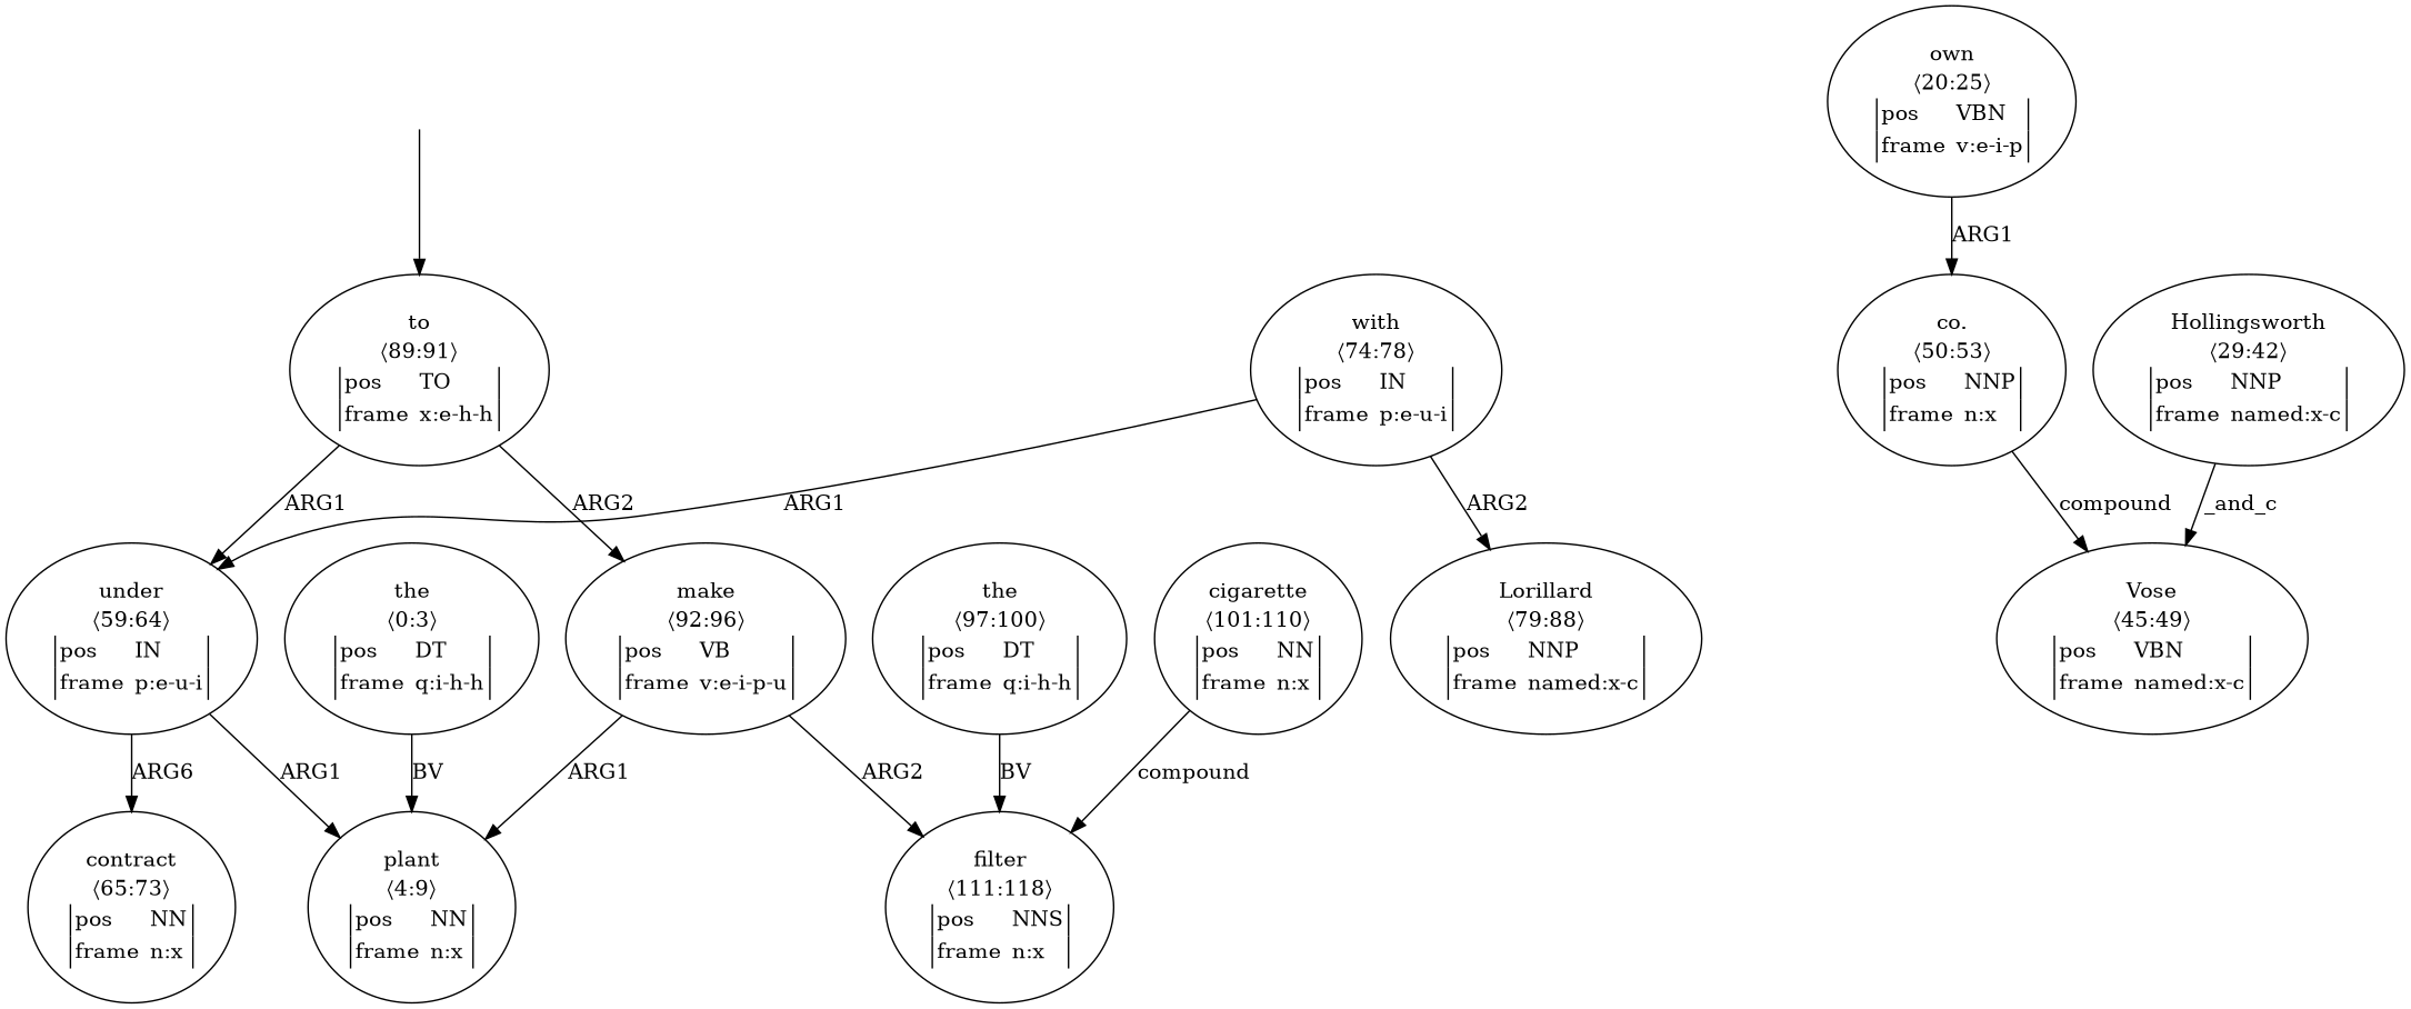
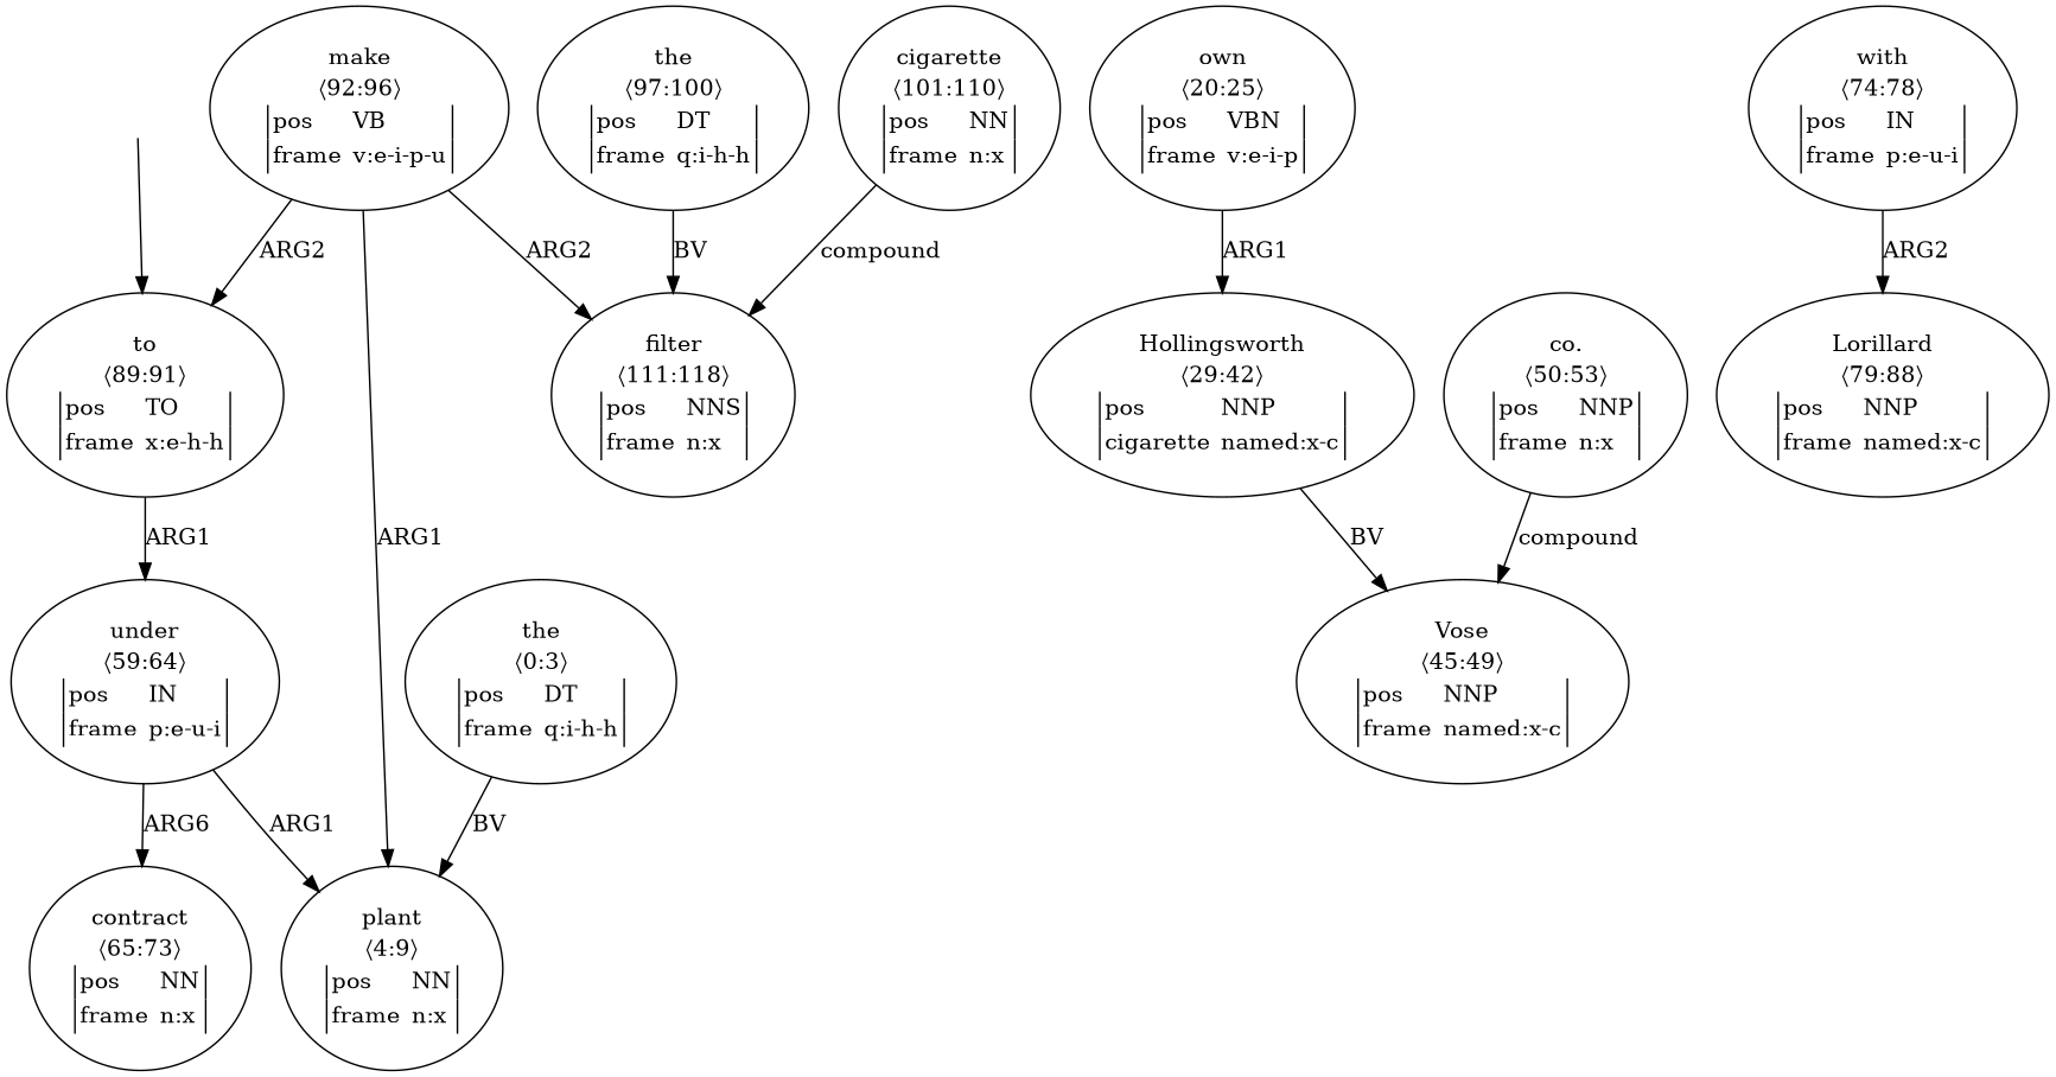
  digraph {
    top [style=invis]
    n2 [label=<<table align="center" border="0" cellspacing="0"><tr><td colspan="2">to</td></tr><tr><td colspan="2">〈89:91〉</td></tr><tr><td sides="l" border="1" align="left">pos</td><td sides="r" border="1" align="left">TO</td></tr><tr><td sides="l" border="1" align="left">frame</td><td sides="r" border="1" align="left">x:e-h-h</td></tr></table>>]
    n3 [label=<<table align="center" border="0" cellspacing="0"><tr><td colspan="2">under</td></tr><tr><td colspan="2">〈59:64〉</td></tr><tr><td sides="l" border="1" align="left">pos</td><td sides="r" border="1" align="left">IN</td></tr><tr><td sides="l" border="1" align="left">frame</td><td sides="r" border="1" align="left">p:e-u-i</td></tr></table>>]
    n4 [label=<<table align="center" border="0" cellspacing="0"><tr><td colspan="2">make</td></tr><tr><td colspan="2">〈92:96〉</td></tr><tr><td sides="l" border="1" align="left">pos</td><td sides="r" border="1" align="left">VB</td></tr><tr><td sides="l" border="1" align="left">frame</td><td sides="r" border="1" align="left">v:e-i-p-u</td></tr></table>>]
    n5 [label=<<table align="center" border="0" cellspacing="0"><tr><td colspan="2">plant</td></tr><tr><td colspan="2">〈4:9〉</td></tr><tr><td sides="l" border="1" align="left">pos</td><td sides="r" border="1" align="left">NN</td></tr><tr><td sides="l" border="1" align="left">frame</td><td sides="r" border="1" align="left">n:x</td></tr></table>>]
    n6 [label=<<table align="center" border="0" cellspacing="0"><tr><td colspan="2">contract</td></tr><tr><td colspan="2">〈65:73〉</td></tr><tr><td sides="l" border="1" align="left">pos</td><td sides="r" border="1" align="left">NN</td></tr><tr><td sides="l" border="1" align="left">frame</td><td sides="r" border="1" align="left">n:x</td></tr></table>>]
    n7 [label=<<table align="center" border="0" cellspacing="0"><tr><td colspan="2">filter</td></tr><tr><td colspan="2">〈111:118〉</td></tr><tr><td sides="l" border="1" align="left">pos</td><td sides="r" border="1" align="left">NNS</td></tr><tr><td sides="l" border="1" align="left">frame</td><td sides="r" border="1" align="left">n:x</td></tr></table>>]
    n8 [label=<<table align="center" border="0" cellspacing="0"><tr><td colspan="2">the</td></tr><tr><td colspan="2">〈0:3〉</td></tr><tr><td sides="l" border="1" align="left">pos</td><td sides="r" border="1" align="left">DT</td></tr><tr><td sides="l" border="1" align="left">frame</td><td sides="r" border="1" align="left">q:i-h-h</td></tr></table>>]
    n9 [label=<<table align="center" border="0" cellspacing="0"><tr><td colspan="2">own</td></tr><tr><td colspan="2">〈20:25〉</td></tr><tr><td sides="l" border="1" align="left">pos</td><td sides="r" border="1" align="left">VBN</td></tr><tr><td sides="l" border="1" align="left">frame</td><td sides="r" border="1" align="left">v:e-i-p</td></tr></table>>]
-   n10 [label=<<table align="center" border="0" cellspacing="0"><tr><td colspan="2">Hollingsworth</td></tr><tr><td colspan="2">〈29:42〉</td></tr><tr><td sides="l" border="1" align="left">pos</td><td sides="r" border="1" align="left">NNP</td></tr><tr><td sides="l" border="1" align="left">frame</td><td sides="r" border="1" align="left">named:x-c</td></tr></table>>]
-   n11 [label=<<table align="center" border="0" cellspacing="0"><tr><td colspan="2">Vose</td></tr><tr><td colspan="2">〈45:49〉</td></tr><tr><td sides="l" border="1" align="left">pos</td><td sides="r" border="1" align="left">VBN</td></tr><tr><td sides="l" border="1" align="left">frame</td><td sides="r" border="1" align="left">named:x-c</td></tr></table>>]
+   n10 [label=<<table align="center" border="0" cellspacing="0"><tr><td colspan="2">Hollingsworth</td></tr><tr><td colspan="2">〈29:42〉</td></tr><tr><td sides="l" border="1" align="left">pos</td><td sides="r" border="1" align="left">NNP</td></tr><tr><td sides="l" border="1" align="left">cigarette</td><td sides="r" border="1" align="left">named:x-c</td></tr></table>>]
+   n11 [label=<<table align="center" border="0" cellspacing="0"><tr><td colspan="2">Vose</td></tr><tr><td colspan="2">〈45:49〉</td></tr><tr><td sides="l" border="1" align="left">pos</td><td sides="r" border="1" align="left">NNP</td></tr><tr><td sides="l" border="1" align="left">frame</td><td sides="r" border="1" align="left">named:x-c</td></tr></table>>]
    n12 [label=<<table align="center" border="0" cellspacing="0"><tr><td colspan="2">co.</td></tr><tr><td colspan="2">〈50:53〉</td></tr><tr><td sides="l" border="1" align="left">pos</td><td sides="r" border="1" align="left">NNP</td></tr><tr><td sides="l" border="1" align="left">frame</td><td sides="r" border="1" align="left">n:x</td></tr></table>>]
    n13 [label=<<table align="center" border="0" cellspacing="0"><tr><td colspan="2">with</td></tr><tr><td colspan="2">〈74:78〉</td></tr><tr><td sides="l" border="1" align="left">pos</td><td sides="r" border="1" align="left">IN</td></tr><tr><td sides="l" border="1" align="left">frame</td><td sides="r" border="1" align="left">p:e-u-i</td></tr></table>>]
    n14 [label=<<table align="center" border="0" cellspacing="0"><tr><td colspan="2">Lorillard</td></tr><tr><td colspan="2">〈79:88〉</td></tr><tr><td sides="l" border="1" align="left">pos</td><td sides="r" border="1" align="left">NNP</td></tr><tr><td sides="l" border="1" align="left">frame</td><td sides="r" border="1" align="left">named:x-c</td></tr></table>>]
    n15 [label=<<table align="center" border="0" cellspacing="0"><tr><td colspan="2">the</td></tr><tr><td colspan="2">〈97:100〉</td></tr><tr><td sides="l" border="1" align="left">pos</td><td sides="r" border="1" align="left">DT</td></tr><tr><td sides="l" border="1" align="left">frame</td><td sides="r" border="1" align="left">q:i-h-h</td></tr></table>>]
    n16 [label=<<table align="center" border="0" cellspacing="0"><tr><td colspan="2">cigarette</td></tr><tr><td colspan="2">〈101:110〉</td></tr><tr><td sides="l" border="1" align="left">pos</td><td sides="r" border="1" align="left">NN</td></tr><tr><td sides="l" border="1" align="left">frame</td><td sides="r" border="1" align="left">n:x</td></tr></table>>]
    top -> n2
    n2 -> n3 [label=ARG1]
-   n2 -> n4 [label=ARG2]
+   n4 -> n2 [label=ARG2]
    n3 -> n5 [label=ARG1]
    n3 -> n6 [label=ARG6]
    n4 -> n5 [label=ARG1]
    n4 -> n7 [label=ARG2]
    n8 -> n5 [label=BV]
-   n9 -> n12 [label=ARG1]
-   n10 -> n11 [label=_and_c]
+   n9 -> n10 [label=ARG1]
+   n10 -> n11 [label=BV]
    n12 -> n11 [label=compound]
-   n13 -> n3 [label=ARG1]
    n13 -> n14 [label=ARG2]
    n15 -> n7 [label=BV]
    n16 -> n7 [label=compound]
  }
